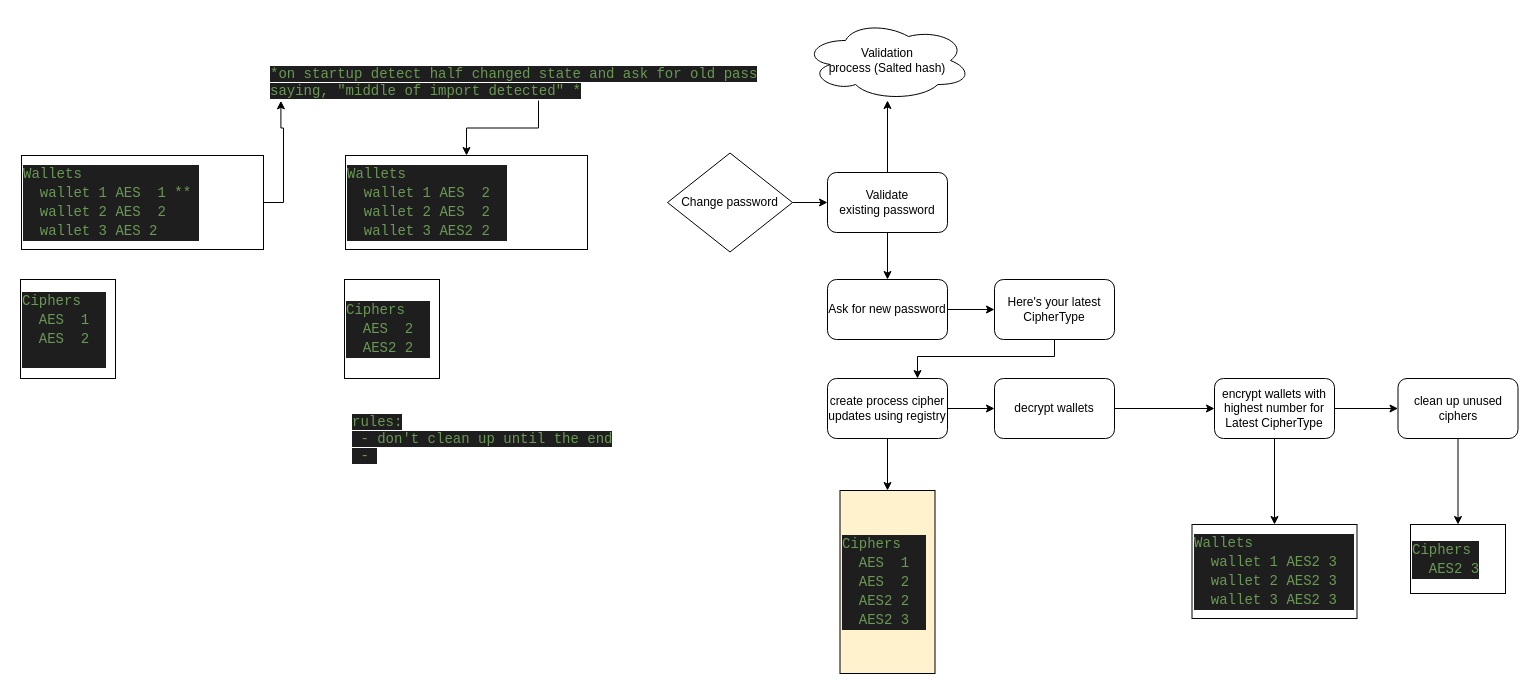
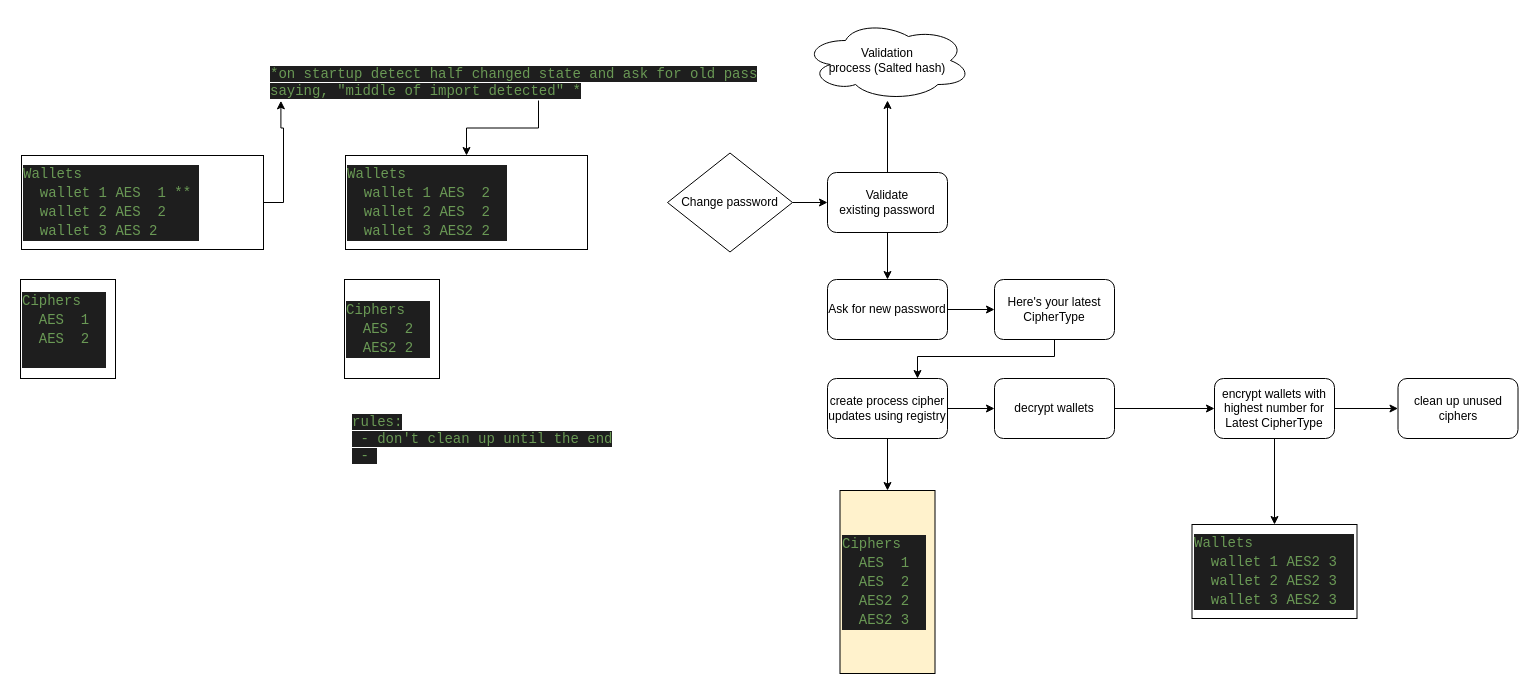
  <mxCell id="0" />
  <mxCell id="1" parent="0" />
  <mxCell id="2" style="edgeStyle=orthogonalEdgeStyle;rounded=0;orthogonalLoop=1;jettySize=auto;html=1;entryX=0.023;entryY=1.008;entryDx=0;entryDy=0;entryPerimeter=0;" edge="1" parent="1" source="3" target="20"><mxGeometry relative="1" as="geometry" /></mxCell>
  <mxCell id="3" value="&lt;div style=&quot;color: rgb(212 , 212 , 212) ; background-color: rgb(30 , 30 , 30) ; font-family: &amp;#34;consolas&amp;#34; , &amp;#34;courier new&amp;#34; , monospace ; font-size: 14px ; line-height: 19px&quot;&gt;&lt;div&gt;&lt;span style=&quot;color: #6a9955&quot;&gt;Wallets&lt;/span&gt;&lt;/div&gt;&lt;div&gt;&lt;span style=&quot;color: #6a9955&quot;&gt;&amp;nbsp;&amp;nbsp;wallet&amp;nbsp;1&amp;nbsp;AES&amp;nbsp; 1 **&amp;nbsp;&lt;/span&gt;&lt;/div&gt;&lt;div&gt;&lt;span style=&quot;color: #6a9955&quot;&gt;&amp;nbsp;&amp;nbsp;wallet&amp;nbsp;2&amp;nbsp;AES&amp;nbsp;&amp;nbsp;2&amp;nbsp;&amp;nbsp;&lt;/span&gt;&lt;/div&gt;&lt;div&gt;&lt;span style=&quot;color: #6a9955&quot;&gt;&amp;nbsp;&amp;nbsp;wallet&amp;nbsp;3&amp;nbsp;AES 2&lt;/span&gt;&lt;/div&gt;&lt;/div&gt;" style="rounded=0;whiteSpace=wrap;html=1;align=left;" vertex="1" parent="1"><mxGeometry x="21" y="155" width="242" height="94" as="geometry" /></mxCell>
  <mxCell id="4" value="&lt;div style=&quot;color: rgb(212 , 212 , 212) ; background-color: rgb(30 , 30 , 30) ; font-family: &amp;#34;consolas&amp;#34; , &amp;#34;courier new&amp;#34; , monospace ; font-size: 14px ; line-height: 19px&quot;&gt;&lt;div&gt;&lt;span style=&quot;color: #6a9955&quot;&gt;Ciphers&lt;/span&gt;&lt;/div&gt;&lt;div&gt;&lt;span style=&quot;color: #6a9955&quot;&gt;&amp;nbsp; AES&amp;nbsp;&amp;nbsp;1&amp;nbsp;&lt;/span&gt;&lt;/div&gt;&lt;div&gt;&lt;span style=&quot;color: #6a9955&quot;&gt;&amp;nbsp; AES&amp;nbsp;&amp;nbsp;2&amp;nbsp;&amp;nbsp;&lt;/span&gt;&lt;/div&gt;&lt;div&gt;&lt;br&gt;&lt;/div&gt;&lt;/div&gt;" style="rounded=0;whiteSpace=wrap;html=1;align=left;" vertex="1" parent="1"><mxGeometry x="20" y="279" width="95" height="99" as="geometry" /></mxCell>
  <mxCell id="5" style="edgeStyle=orthogonalEdgeStyle;rounded=0;orthogonalLoop=1;jettySize=auto;html=1;" edge="1" parent="1" source="6" target="9"><mxGeometry relative="1" as="geometry" /></mxCell>
  <mxCell id="6" value="Change password" style="rhombus;whiteSpace=wrap;html=1;" vertex="1" parent="1"><mxGeometry x="667" y="152.5" width="125" height="99" as="geometry" /></mxCell>
  <mxCell id="7" value="" style="edgeStyle=orthogonalEdgeStyle;rounded=0;orthogonalLoop=1;jettySize=auto;html=1;" edge="1" parent="1" source="9" target="10"><mxGeometry relative="1" as="geometry" /></mxCell>
  <mxCell id="8" style="edgeStyle=orthogonalEdgeStyle;rounded=0;orthogonalLoop=1;jettySize=auto;html=1;entryX=0.5;entryY=0;entryDx=0;entryDy=0;" edge="1" parent="1" source="9" target="12"><mxGeometry relative="1" as="geometry" /></mxCell>
  <mxCell id="9" value="Validate&lt;br&gt;existing password" style="rounded=1;whiteSpace=wrap;html=1;" vertex="1" parent="1"><mxGeometry x="827" y="172" width="120" height="60" as="geometry" /></mxCell>
  <mxCell id="10" value="Validation &lt;br&gt;process (Salted hash)" style="ellipse;shape=cloud;whiteSpace=wrap;html=1;rounded=1;" vertex="1" parent="1"><mxGeometry x="803" y="20" width="168" height="80" as="geometry" /></mxCell>
  <mxCell id="11" style="edgeStyle=orthogonalEdgeStyle;rounded=0;orthogonalLoop=1;jettySize=auto;html=1;entryX=0;entryY=0.5;entryDx=0;entryDy=0;" edge="1" parent="1" source="12" target="32"><mxGeometry relative="1" as="geometry" /></mxCell>
  <mxCell id="12" value="Ask for new password" style="rounded=1;whiteSpace=wrap;html=1;" vertex="1" parent="1"><mxGeometry x="827" y="279" width="120" height="60" as="geometry" /></mxCell>
  <mxCell id="13" style="edgeStyle=orthogonalEdgeStyle;rounded=0;orthogonalLoop=1;jettySize=auto;html=1;" edge="1" parent="1" source="15" target="16"><mxGeometry relative="1" as="geometry" /></mxCell>
  <mxCell id="14" style="edgeStyle=orthogonalEdgeStyle;rounded=0;orthogonalLoop=1;jettySize=auto;html=1;entryX=0;entryY=0.5;entryDx=0;entryDy=0;" edge="1" parent="1" source="15" target="18"><mxGeometry relative="1" as="geometry" /></mxCell>
  <mxCell id="15" value="create process cipher updates using registry" style="rounded=1;whiteSpace=wrap;html=1;" vertex="1" parent="1"><mxGeometry x="827" y="378" width="120" height="60" as="geometry" /></mxCell>
  <mxCell id="16" value="&lt;div style=&quot;color: rgb(212 , 212 , 212) ; background-color: rgb(30 , 30 , 30) ; font-family: &amp;#34;consolas&amp;#34; , &amp;#34;courier new&amp;#34; , monospace ; font-size: 14px ; line-height: 19px&quot;&gt;&lt;div&gt;&lt;span style=&quot;color: #6a9955&quot;&gt;Ciphers&lt;/span&gt;&lt;/div&gt;&lt;div&gt;&lt;span style=&quot;color: #6a9955&quot;&gt;&amp;nbsp; AES&amp;nbsp;&amp;nbsp;1&amp;nbsp;&lt;/span&gt;&lt;/div&gt;&lt;div&gt;&lt;span style=&quot;color: #6a9955&quot;&gt;&amp;nbsp; AES&amp;nbsp;&amp;nbsp;2&amp;nbsp;&amp;nbsp;&lt;/span&gt;&lt;/div&gt;&lt;div&gt;&lt;span style=&quot;color: #6a9955&quot;&gt;&amp;nbsp; AES2 2&lt;/span&gt;&lt;/div&gt;&lt;div&gt;&lt;div&gt;&lt;span style=&quot;color: rgb(106 , 153 , 85)&quot;&gt;&amp;nbsp; AES2 3&lt;/span&gt;&lt;br&gt;&lt;/div&gt;&lt;/div&gt;&lt;/div&gt;" style="rounded=0;whiteSpace=wrap;html=1;align=left;fillColor=#fff2cc;" vertex="1" parent="1"><mxGeometry x="839.5" y="490" width="95" height="183" as="geometry" /></mxCell>
  <mxCell id="17" style="edgeStyle=orthogonalEdgeStyle;rounded=0;orthogonalLoop=1;jettySize=auto;html=1;entryX=0;entryY=0.5;entryDx=0;entryDy=0;" edge="1" parent="1" source="18" target="23"><mxGeometry relative="1" as="geometry" /></mxCell>
  <mxCell id="18" value="decrypt wallets" style="rounded=1;whiteSpace=wrap;html=1;" vertex="1" parent="1"><mxGeometry x="994" y="378" width="120" height="60" as="geometry" /></mxCell>
  <mxCell id="19" style="edgeStyle=orthogonalEdgeStyle;rounded=0;orthogonalLoop=1;jettySize=auto;html=1;entryX=0.5;entryY=0;entryDx=0;entryDy=0;" edge="1" parent="1" source="20" target="25"><mxGeometry relative="1" as="geometry" /></mxCell>
  <mxCell id="20" value="&lt;span style=&quot;color: rgb(106, 153, 85); font-family: consolas, &amp;quot;courier new&amp;quot;, monospace; font-size: 14px; font-style: normal; font-weight: 400; letter-spacing: normal; text-align: left; text-indent: 0px; text-transform: none; word-spacing: 0px; background-color: rgb(30, 30, 30); display: inline; float: none;&quot;&gt;*on startup detect half changed state and ask for old pass saying, &quot;middle of import detected&quot; *&lt;/span&gt;" style="text;whiteSpace=wrap;html=1;" vertex="1" parent="1"><mxGeometry x="267.999" y="59.003" width="540" height="41" as="geometry" /></mxCell>
  <mxCell id="21" style="edgeStyle=orthogonalEdgeStyle;rounded=0;orthogonalLoop=1;jettySize=auto;html=1;entryX=0.5;entryY=0;entryDx=0;entryDy=0;" edge="1" parent="1" source="23" target="24"><mxGeometry relative="1" as="geometry" /></mxCell>
  <mxCell id="22" style="edgeStyle=orthogonalEdgeStyle;rounded=0;orthogonalLoop=1;jettySize=auto;html=1;entryX=0;entryY=0.5;entryDx=0;entryDy=0;" edge="1" parent="1" source="23" target="29"><mxGeometry relative="1" as="geometry" /></mxCell>
  <mxCell id="23" value="encrypt wallets with highest number for Latest CipherType" style="rounded=1;whiteSpace=wrap;html=1;" vertex="1" parent="1"><mxGeometry x="1214" y="378" width="120" height="60" as="geometry" /></mxCell>
  <mxCell id="24" value="&lt;div style=&quot;color: rgb(212 , 212 , 212) ; background-color: rgb(30 , 30 , 30) ; font-family: &amp;#34;consolas&amp;#34; , &amp;#34;courier new&amp;#34; , monospace ; font-size: 14px ; line-height: 19px&quot;&gt;&lt;div&gt;&lt;span style=&quot;color: #6a9955&quot;&gt;Wallets&lt;/span&gt;&lt;/div&gt;&lt;div&gt;&lt;span style=&quot;color: #6a9955&quot;&gt;&amp;nbsp;&amp;nbsp;wallet&amp;nbsp;1&amp;nbsp;AES2 3&lt;/span&gt;&lt;/div&gt;&lt;div&gt;&lt;span style=&quot;color: #6a9955&quot;&gt;&amp;nbsp;&amp;nbsp;wallet&amp;nbsp;2&amp;nbsp;AES2 3&amp;nbsp;&amp;nbsp;&lt;/span&gt;&lt;/div&gt;&lt;div&gt;&lt;span style=&quot;color: #6a9955&quot;&gt;&amp;nbsp;&amp;nbsp;wallet&amp;nbsp;3&amp;nbsp;AES2 3&lt;/span&gt;&lt;/div&gt;&lt;/div&gt;" style="rounded=0;whiteSpace=wrap;html=1;align=left;" vertex="1" parent="1"><mxGeometry x="1191.5" y="524" width="165" height="94" as="geometry" /></mxCell>
  <mxCell id="25" value="&lt;div style=&quot;color: rgb(212 , 212 , 212) ; background-color: rgb(30 , 30 , 30) ; font-family: &amp;#34;consolas&amp;#34; , &amp;#34;courier new&amp;#34; , monospace ; font-size: 14px ; line-height: 19px&quot;&gt;&lt;div&gt;&lt;span style=&quot;color: #6a9955&quot;&gt;Wallets&lt;/span&gt;&lt;/div&gt;&lt;div&gt;&lt;span style=&quot;color: #6a9955&quot;&gt;&amp;nbsp;&amp;nbsp;wallet&amp;nbsp;1&amp;nbsp;AES&amp;nbsp; 2&lt;/span&gt;&lt;/div&gt;&lt;div&gt;&lt;span style=&quot;color: #6a9955&quot;&gt;&amp;nbsp;&amp;nbsp;wallet&amp;nbsp;2&amp;nbsp;AES&amp;nbsp;&amp;nbsp;2&amp;nbsp;&amp;nbsp;&lt;/span&gt;&lt;/div&gt;&lt;div&gt;&lt;span style=&quot;color: #6a9955&quot;&gt;&amp;nbsp;&amp;nbsp;wallet&amp;nbsp;3&amp;nbsp;AES2 2&lt;/span&gt;&lt;/div&gt;&lt;/div&gt;" style="rounded=0;whiteSpace=wrap;html=1;align=left;" vertex="1" parent="1"><mxGeometry x="345" y="155" width="242" height="94" as="geometry" /></mxCell>
  <mxCell id="26" value="&lt;div style=&quot;color: rgb(212 , 212 , 212) ; background-color: rgb(30 , 30 , 30) ; font-family: &amp;#34;consolas&amp;#34; , &amp;#34;courier new&amp;#34; , monospace ; font-size: 14px ; line-height: 19px&quot;&gt;&lt;div&gt;&lt;span style=&quot;color: #6a9955&quot;&gt;Ciphers&lt;/span&gt;&lt;/div&gt;&lt;div&gt;&lt;span style=&quot;color: #6a9955&quot;&gt;&amp;nbsp;&amp;nbsp;&lt;/span&gt;&lt;span style=&quot;color: rgb(106 , 153 , 85)&quot;&gt;AES&amp;nbsp;&amp;nbsp;2&amp;nbsp;&amp;nbsp;&lt;/span&gt;&lt;/div&gt;&lt;div&gt;&lt;span style=&quot;color: #6a9955&quot;&gt;&amp;nbsp; AES2 2&lt;/span&gt;&lt;/div&gt;&lt;/div&gt;" style="rounded=0;whiteSpace=wrap;html=1;align=left;" vertex="1" parent="1"><mxGeometry x="344" y="279" width="95" height="99" as="geometry" /></mxCell>
- <mxCell id="27" value="&lt;div style=&quot;color: rgb(212 , 212 , 212) ; background-color: rgb(30 , 30 , 30) ; font-family: &amp;#34;consolas&amp;#34; , &amp;#34;courier new&amp;#34; , monospace ; font-size: 14px ; line-height: 19px&quot;&gt;&lt;div&gt;&lt;span style=&quot;color: #6a9955&quot;&gt;Ciphers&lt;/span&gt;&lt;/div&gt;&lt;div&gt;&lt;span style=&quot;color: #6a9955&quot;&gt;&amp;nbsp;&amp;nbsp;&lt;/span&gt;&lt;span style=&quot;color: rgb(106 , 153 , 85)&quot;&gt;AES2 3&lt;/span&gt;&lt;/div&gt;&lt;/div&gt;" style="rounded=0;whiteSpace=wrap;html=1;align=left;" vertex="1" parent="1"><mxGeometry x="1410" y="524" width="95" height="69" as="geometry" /></mxCell>
- <mxCell id="28" style="edgeStyle=orthogonalEdgeStyle;rounded=0;orthogonalLoop=1;jettySize=auto;html=1;entryX=0.5;entryY=0;entryDx=0;entryDy=0;" edge="1" parent="1" source="29" target="27"><mxGeometry relative="1" as="geometry" /></mxCell>
  <mxCell id="29" value="clean up unused ciphers" style="rounded=1;whiteSpace=wrap;html=1;" vertex="1" parent="1"><mxGeometry x="1397.5" y="378" width="120" height="60" as="geometry" /></mxCell>
  <mxCell id="30" value="&lt;font color=&quot;#6a9955&quot; face=&quot;consolas, courier new, monospace&quot;&gt;&lt;span style=&quot;font-size: 14px ; background-color: rgb(30 , 30 , 30)&quot;&gt;rules:&lt;br&gt;&amp;nbsp;- don't clean up until the end&lt;br&gt;&amp;nbsp;-&amp;nbsp;&lt;br&gt;&lt;/span&gt;&lt;/font&gt;" style="text;whiteSpace=wrap;html=1;" vertex="1" parent="1"><mxGeometry x="350" y="407" width="374" height="107" as="geometry" /></mxCell>
  <mxCell id="31" style="edgeStyle=orthogonalEdgeStyle;rounded=0;orthogonalLoop=1;jettySize=auto;html=1;entryX=0.75;entryY=0;entryDx=0;entryDy=0;" edge="1" parent="1" source="32" target="15"><mxGeometry relative="1" as="geometry"><Array as="points"><mxPoint x="1054" y="356" /><mxPoint x="917" y="356" /></Array></mxGeometry></mxCell>
  <mxCell id="32" value="Here's your latest CipherType" style="rounded=1;whiteSpace=wrap;html=1;" vertex="1" parent="1"><mxGeometry x="994" y="279" width="120" height="60" as="geometry" /></mxCell>
